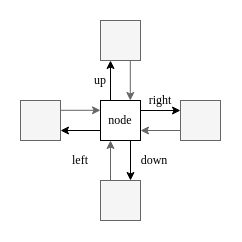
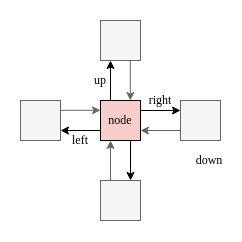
  <mxCell id="0" />
  <mxCell id="1" parent="0" />
- <mxCell id="2" value="&lt;font face=&quot;Lucida Console&quot;&gt;node&lt;/font&gt;" style="rounded=0;whiteSpace=wrap;html=1;" parent="1" vertex="1"><mxGeometry x="100" y="100" width="40" height="40" as="geometry" /></mxCell>
+ <mxCell id="2" value="&lt;font face=&quot;Lucida Console&quot;&gt;node&lt;/font&gt;" style="rounded=0;whiteSpace=wrap;html=1;fillColor=#f8cecc;" parent="1" vertex="1"><mxGeometry x="100" y="100" width="40" height="40" as="geometry" /></mxCell>
  <mxCell id="3" value="" style="rounded=0;whiteSpace=wrap;html=1;fillColor=#f5f5f5;strokeColor=#666666;fontColor=#333333;" parent="1" vertex="1"><mxGeometry x="20" y="100" width="40" height="40" as="geometry" /></mxCell>
  <mxCell id="4" value="" style="rounded=0;whiteSpace=wrap;html=1;fillColor=#f5f5f5;strokeColor=#666666;fontColor=#333333;" parent="1" vertex="1"><mxGeometry x="180" y="100" width="40" height="40" as="geometry" /></mxCell>
  <mxCell id="5" value="" style="rounded=0;whiteSpace=wrap;html=1;fillColor=#f5f5f5;strokeColor=#666666;fontColor=#333333;" parent="1" vertex="1"><mxGeometry x="100" y="20" width="40" height="40" as="geometry" /></mxCell>
  <mxCell id="6" value="" style="rounded=0;whiteSpace=wrap;html=1;fillColor=#f5f5f5;strokeColor=#666666;fontColor=#333333;" parent="1" vertex="1"><mxGeometry x="100" y="180" width="40" height="40" as="geometry" /></mxCell>
  <mxCell id="7" value="" style="endArrow=classic;html=1;entryX=0.25;entryY=1;entryDx=0;entryDy=0;exitX=0.25;exitY=0;exitDx=0;exitDy=0;fillColor=#f5f5f5;strokeColor=#666666;" parent="1" source="6" target="2" edge="1"><mxGeometry width="50" height="50" relative="1" as="geometry"><mxPoint x="110" y="170" as="sourcePoint" /><mxPoint x="160" y="120" as="targetPoint" /></mxGeometry></mxCell>
  <mxCell id="8" value="" style="endArrow=classic;html=1;entryX=0.75;entryY=0;entryDx=0;entryDy=0;exitX=0.75;exitY=1;exitDx=0;exitDy=0;fillColor=#f5f5f5;strokeColor=#666666;" parent="1" edge="1"><mxGeometry width="50" height="50" relative="1" as="geometry"><mxPoint x="129.8" y="60" as="sourcePoint" /><mxPoint x="129.8" y="100" as="targetPoint" /></mxGeometry></mxCell>
  <mxCell id="9" value="" style="endArrow=classic;html=1;entryX=1;entryY=0.75;entryDx=0;entryDy=0;exitX=0;exitY=0.75;exitDx=0;exitDy=0;fillColor=#f5f5f5;strokeColor=#666666;" parent="1" source="4" target="2" edge="1"><mxGeometry width="50" height="50" relative="1" as="geometry"><mxPoint x="100" y="160" as="sourcePoint" /><mxPoint x="150" y="110" as="targetPoint" /></mxGeometry></mxCell>
  <mxCell id="10" value="" style="endArrow=classic;html=1;entryX=0;entryY=0.25;entryDx=0;entryDy=0;exitX=1;exitY=0.25;exitDx=0;exitDy=0;fillColor=#f5f5f5;strokeColor=#666666;" parent="1" edge="1"><mxGeometry width="50" height="50" relative="1" as="geometry"><mxPoint x="60" y="109.8" as="sourcePoint" /><mxPoint x="100" y="109.8" as="targetPoint" /></mxGeometry></mxCell>
  <mxCell id="11" value="" style="endArrow=classic;html=1;entryX=0.25;entryY=1;entryDx=0;entryDy=0;exitX=0.25;exitY=0;exitDx=0;exitDy=0;" edge="1" parent="1" source="2" target="5"><mxGeometry width="50" height="50" relative="1" as="geometry"><mxPoint x="110" y="100" as="sourcePoint" /><mxPoint x="160" y="100" as="targetPoint" /></mxGeometry></mxCell>
  <mxCell id="12" value="" style="endArrow=classic;html=1;entryX=1;entryY=0.75;entryDx=0;entryDy=0;exitX=0;exitY=0.75;exitDx=0;exitDy=0;" edge="1" parent="1" source="2" target="3"><mxGeometry width="50" height="50" relative="1" as="geometry"><mxPoint x="110" y="150" as="sourcePoint" /><mxPoint x="160" y="100" as="targetPoint" /></mxGeometry></mxCell>
  <mxCell id="13" value="" style="endArrow=classic;html=1;entryX=0.75;entryY=0;entryDx=0;entryDy=0;exitX=0.75;exitY=1;exitDx=0;exitDy=0;" edge="1" parent="1" source="2" target="6"><mxGeometry width="50" height="50" relative="1" as="geometry"><mxPoint x="110" y="150" as="sourcePoint" /><mxPoint x="160" y="100" as="targetPoint" /></mxGeometry></mxCell>
  <mxCell id="14" value="" style="endArrow=classic;html=1;entryX=0;entryY=0.25;entryDx=0;entryDy=0;exitX=1;exitY=0.25;exitDx=0;exitDy=0;" edge="1" parent="1" source="2" target="4"><mxGeometry width="50" height="50" relative="1" as="geometry"><mxPoint x="110" y="150" as="sourcePoint" /><mxPoint x="160" y="100" as="targetPoint" /></mxGeometry></mxCell>
  <mxCell id="15" value="&lt;font face=&quot;Lucida Console&quot;&gt;up&lt;/font&gt;" style="text;html=1;strokeColor=none;fillColor=none;align=center;verticalAlign=middle;whiteSpace=wrap;rounded=0;" vertex="1" parent="1"><mxGeometry x="80" y="70" width="40" height="20" as="geometry" /></mxCell>
- <mxCell id="16" value="&lt;font face=&quot;Lucida Console&quot;&gt;down&lt;/font&gt;" style="text;html=1;strokeColor=none;fillColor=none;align=center;verticalAlign=middle;whiteSpace=wrap;rounded=0;" vertex="1" parent="1"><mxGeometry x="134" y="150" width="40" height="20" as="geometry" /></mxCell>
- <mxCell id="17" value="&lt;font face=&quot;Lucida Console&quot;&gt;left&lt;/font&gt;" style="text;html=1;strokeColor=none;fillColor=none;align=center;verticalAlign=middle;whiteSpace=wrap;rounded=0;" vertex="1" parent="1"><mxGeometry x="60" y="150" width="40" height="20" as="geometry" /></mxCell>
+ <mxCell id="16" value="&lt;font face=&quot;Lucida Console&quot;&gt;down&lt;/font&gt;" style="text;html=1;strokeColor=none;fillColor=none;align=center;verticalAlign=middle;whiteSpace=wrap;rounded=0;" vertex="1" parent="1"><mxGeometry x="189" y="150" width="40" height="20" as="geometry" /></mxCell>
+ <mxCell id="17" value="&lt;font face=&quot;Lucida Console&quot;&gt;left&lt;/font&gt;" style="text;html=1;strokeColor=none;fillColor=none;align=center;verticalAlign=middle;whiteSpace=wrap;rounded=0;" vertex="1" parent="1"><mxGeometry x="60" y="130" width="40" height="20" as="geometry" /></mxCell>
  <mxCell id="18" value="&lt;font face=&quot;Lucida Console&quot;&gt;right&lt;/font&gt;" style="text;html=1;strokeColor=none;fillColor=none;align=center;verticalAlign=middle;whiteSpace=wrap;rounded=0;" vertex="1" parent="1"><mxGeometry x="140" y="90" width="40" height="20" as="geometry" /></mxCell>
